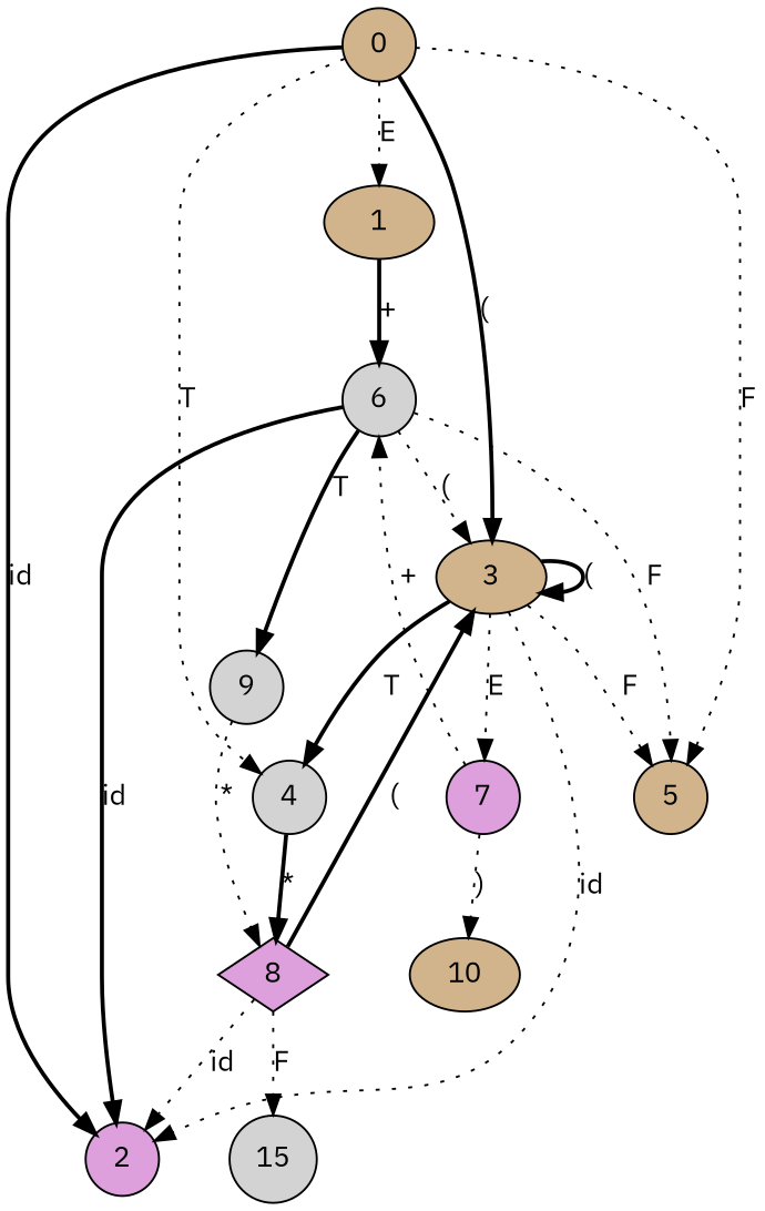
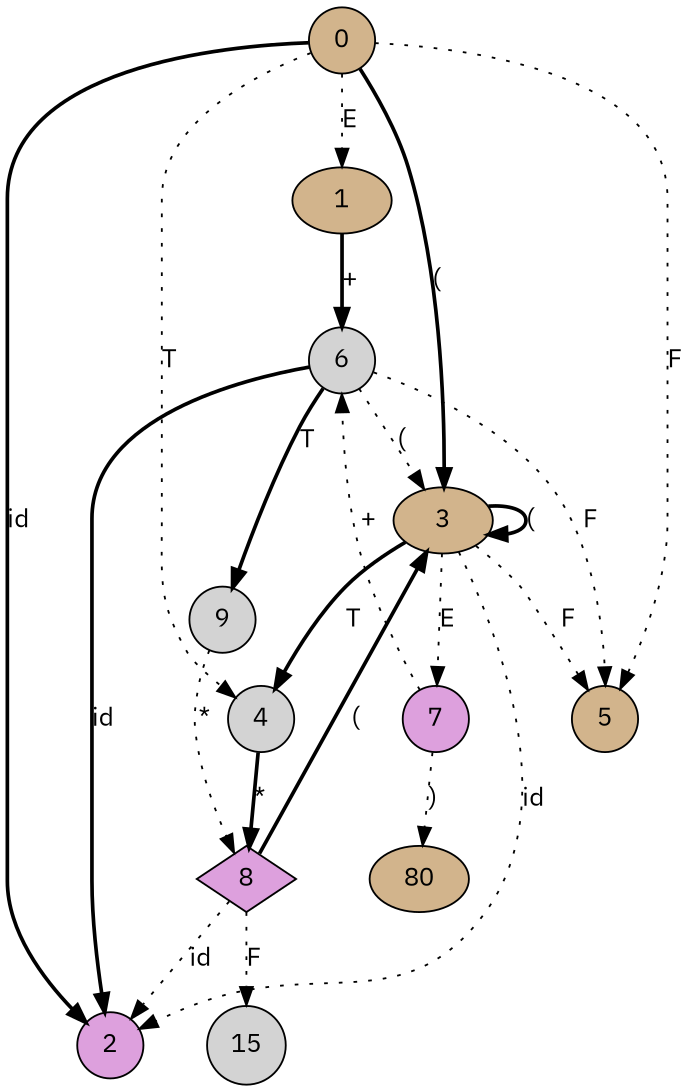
  digraph {
    fontname="IBM Plex Sans"
    rankdir=TB
    node [fillcolor=tan fontname="IBM Plex Sans" shape=circle style=filled]
    edge [fontname="IBM Plex Sans" style=dotted]
    1 [shape=ellipse]
    0
    2 [fillcolor=plum]
    3 [shape=ellipse]
    4 [fillcolor=lightgrey]
    5
    6 [fillcolor=lightgrey]
    7 [fillcolor=plum]
    8 [fillcolor=plum shape=diamond]
    9 [fillcolor=lightgrey]
-   10 [shape=ellipse]
+   10 [shape=ellipse label=80]
    n12 [fillcolor=lightgrey label=15]
    1 -> 6 [label="+" style=bold]
    0 -> 1 [label=E]
    0 -> 2 [label=id style=bold]
    0 -> 3 [label="(" style=bold]
    0 -> 4 [label=T]
    0 -> 5 [label=F]
    3 -> 2 [label=id]
    3 -> 3 [label="(" style=bold]
    3 -> 4 [label=T style=bold]
    3 -> 5 [label=F]
    3 -> 7 [label=E]
    4 -> 8 [label="*" style=bold]
    6 -> 2 [label=id style=bold]
    6 -> 3 [label="("]
    6 -> 5 [label=F]
    6 -> 9 [label=T style=bold]
    7 -> 6 [label="+"]
    7 -> 10 [label=")"]
    8 -> 2 [label=id]
    8 -> 3 [label="(" style=bold]
    8 -> n12 [label=F]
    9 -> 8 [label="*"]
  }
